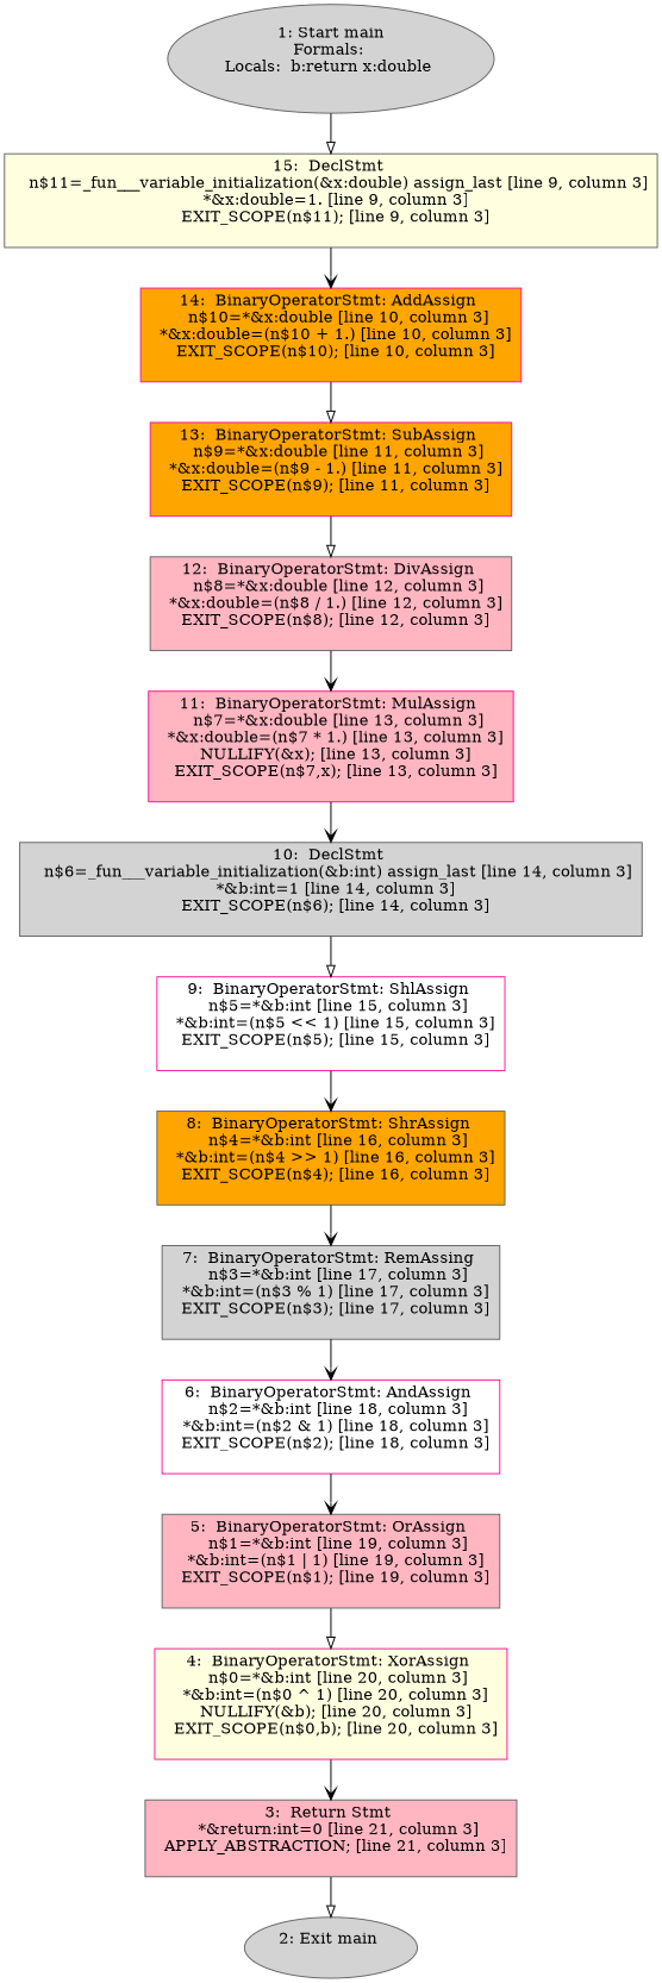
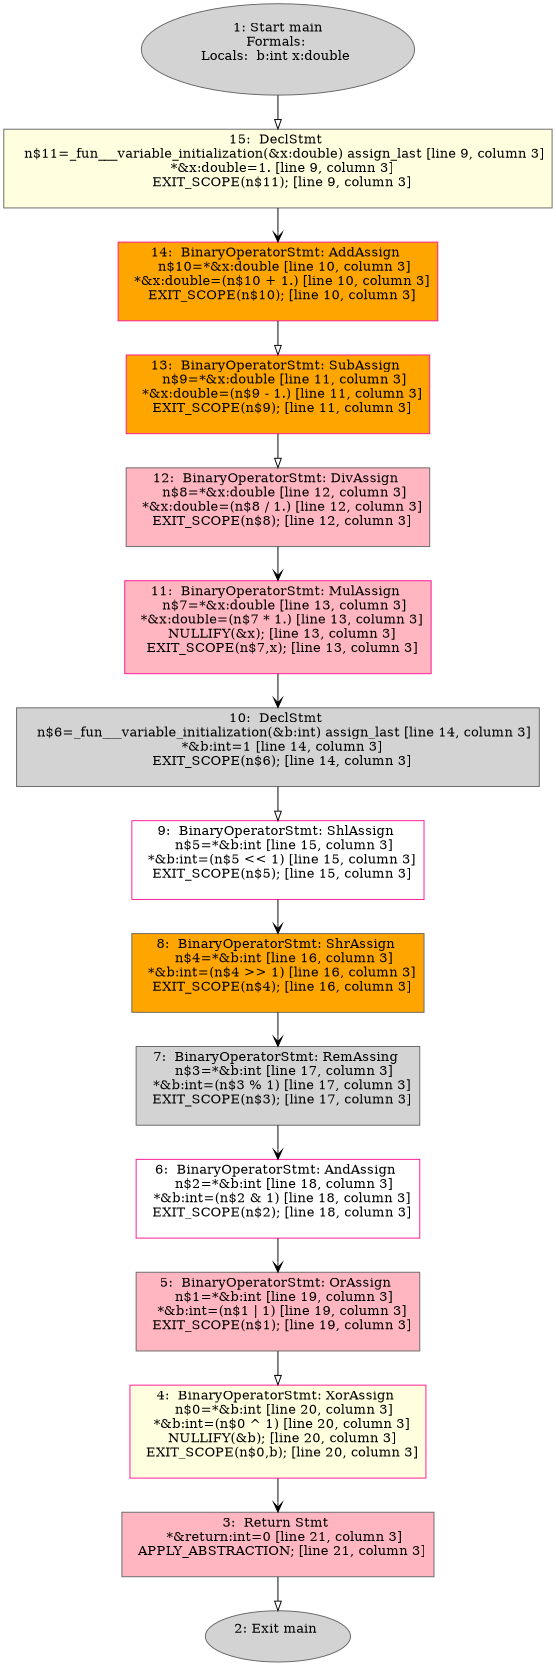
  digraph {
    node [color=gray40 style=filled fillcolor=lightgrey shape=box]
    edge [arrowhead=vee]
-   n1 [label="1: Start main\nFormals: \nLocals:  b:return x:double \n  " shape=""]
+   n1 [label="1: Start main\nFormals: \nLocals:  b:int x:double \n  " shape=""]
    n2 [label="15:  DeclStmt \n   n$11=_fun___variable_initialization(&x:double) assign_last [line 9, column 3]\n  *&x:double=1. [line 9, column 3]\n  EXIT_SCOPE(n$11); [line 9, column 3]\n " fillcolor=lightyellow]
    n3 [label="14:  BinaryOperatorStmt: AddAssign \n   n$10=*&x:double [line 10, column 3]\n  *&x:double=(n$10 + 1.) [line 10, column 3]\n  EXIT_SCOPE(n$10); [line 10, column 3]\n " fillcolor=orange color=deeppink]
    n4 [label="2: Exit main \n  " shape=""]
    n5 [label="3:  Return Stmt \n   *&return:int=0 [line 21, column 3]\n  APPLY_ABSTRACTION; [line 21, column 3]\n " fillcolor=lightpink]
    n6 [label="4:  BinaryOperatorStmt: XorAssign \n   n$0=*&b:int [line 20, column 3]\n  *&b:int=(n$0 ^ 1) [line 20, column 3]\n  NULLIFY(&b); [line 20, column 3]\n  EXIT_SCOPE(n$0,b); [line 20, column 3]\n " fillcolor=lightyellow color=deeppink]
    n7 [label="5:  BinaryOperatorStmt: OrAssign \n   n$1=*&b:int [line 19, column 3]\n  *&b:int=(n$1 | 1) [line 19, column 3]\n  EXIT_SCOPE(n$1); [line 19, column 3]\n " fillcolor=lightpink]
    n8 [label="6:  BinaryOperatorStmt: AndAssign \n   n$2=*&b:int [line 18, column 3]\n  *&b:int=(n$2 & 1) [line 18, column 3]\n  EXIT_SCOPE(n$2); [line 18, column 3]\n " fillcolor=white color=deeppink]
    n9 [label="7:  BinaryOperatorStmt: RemAssing \n   n$3=*&b:int [line 17, column 3]\n  *&b:int=(n$3 % 1) [line 17, column 3]\n  EXIT_SCOPE(n$3); [line 17, column 3]\n "]
    n10 [label="8:  BinaryOperatorStmt: ShrAssign \n   n$4=*&b:int [line 16, column 3]\n  *&b:int=(n$4 >> 1) [line 16, column 3]\n  EXIT_SCOPE(n$4); [line 16, column 3]\n " fillcolor=orange]
    n11 [label="9:  BinaryOperatorStmt: ShlAssign \n   n$5=*&b:int [line 15, column 3]\n  *&b:int=(n$5 << 1) [line 15, column 3]\n  EXIT_SCOPE(n$5); [line 15, column 3]\n " fillcolor=white color=deeppink]
    n12 [label="10:  DeclStmt \n   n$6=_fun___variable_initialization(&b:int) assign_last [line 14, column 3]\n  *&b:int=1 [line 14, column 3]\n  EXIT_SCOPE(n$6); [line 14, column 3]\n "]
    n13 [label="11:  BinaryOperatorStmt: MulAssign \n   n$7=*&x:double [line 13, column 3]\n  *&x:double=(n$7 * 1.) [line 13, column 3]\n  NULLIFY(&x); [line 13, column 3]\n  EXIT_SCOPE(n$7,x); [line 13, column 3]\n " fillcolor=lightpink color=deeppink]
    n14 [label="12:  BinaryOperatorStmt: DivAssign \n   n$8=*&x:double [line 12, column 3]\n  *&x:double=(n$8 / 1.) [line 12, column 3]\n  EXIT_SCOPE(n$8); [line 12, column 3]\n " fillcolor=lightpink]
    n15 [label="13:  BinaryOperatorStmt: SubAssign \n   n$9=*&x:double [line 11, column 3]\n  *&x:double=(n$9 - 1.) [line 11, column 3]\n  EXIT_SCOPE(n$9); [line 11, column 3]\n " fillcolor=orange color=deeppink]
    n1 -> n2 [arrowhead=onormal]
    n2 -> n3
    n3 -> n15 [arrowhead=onormal]
    n5 -> n4 [arrowhead=onormal]
    n6 -> n5
    n7 -> n6 [arrowhead=onormal]
    n8 -> n7
    n9 -> n8
    n10 -> n9
    n11 -> n10
    n12 -> n11 [arrowhead=onormal]
    n13 -> n12
    n14 -> n13
    n15 -> n14 [arrowhead=onormal]
  }
